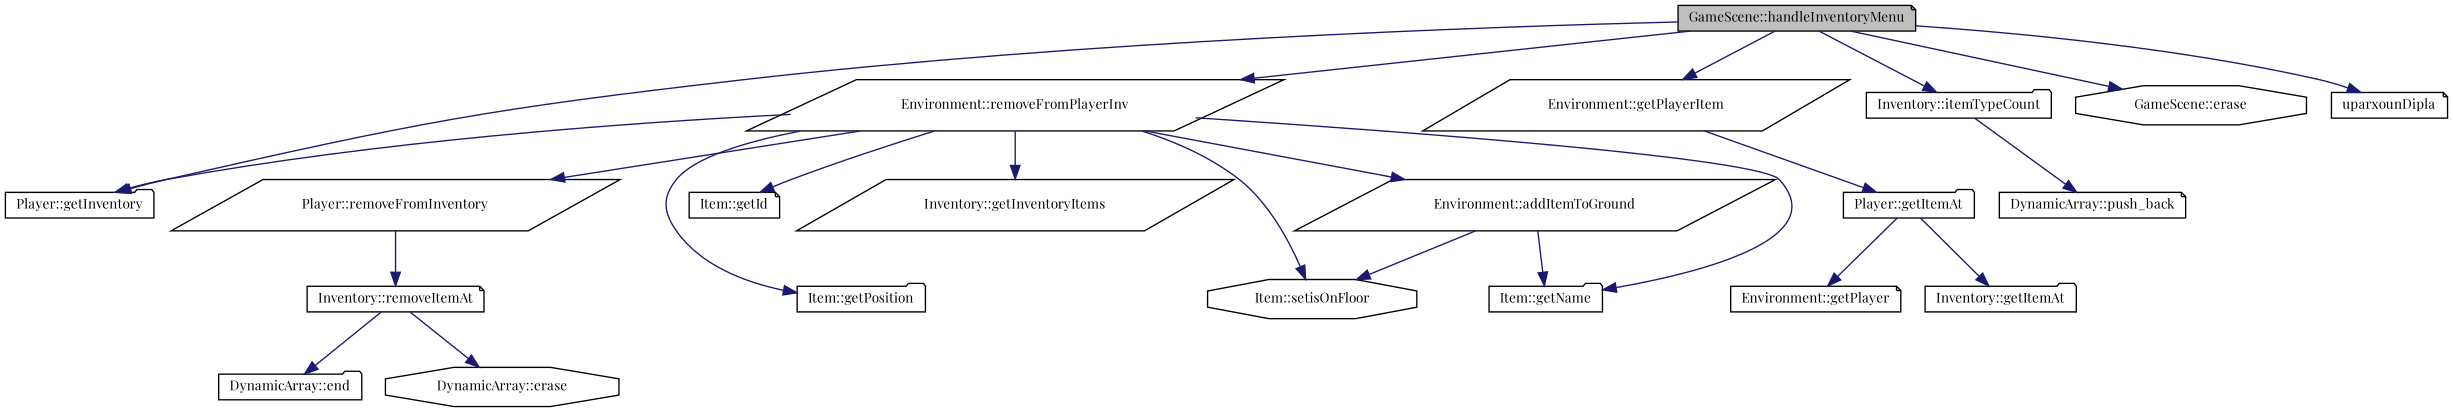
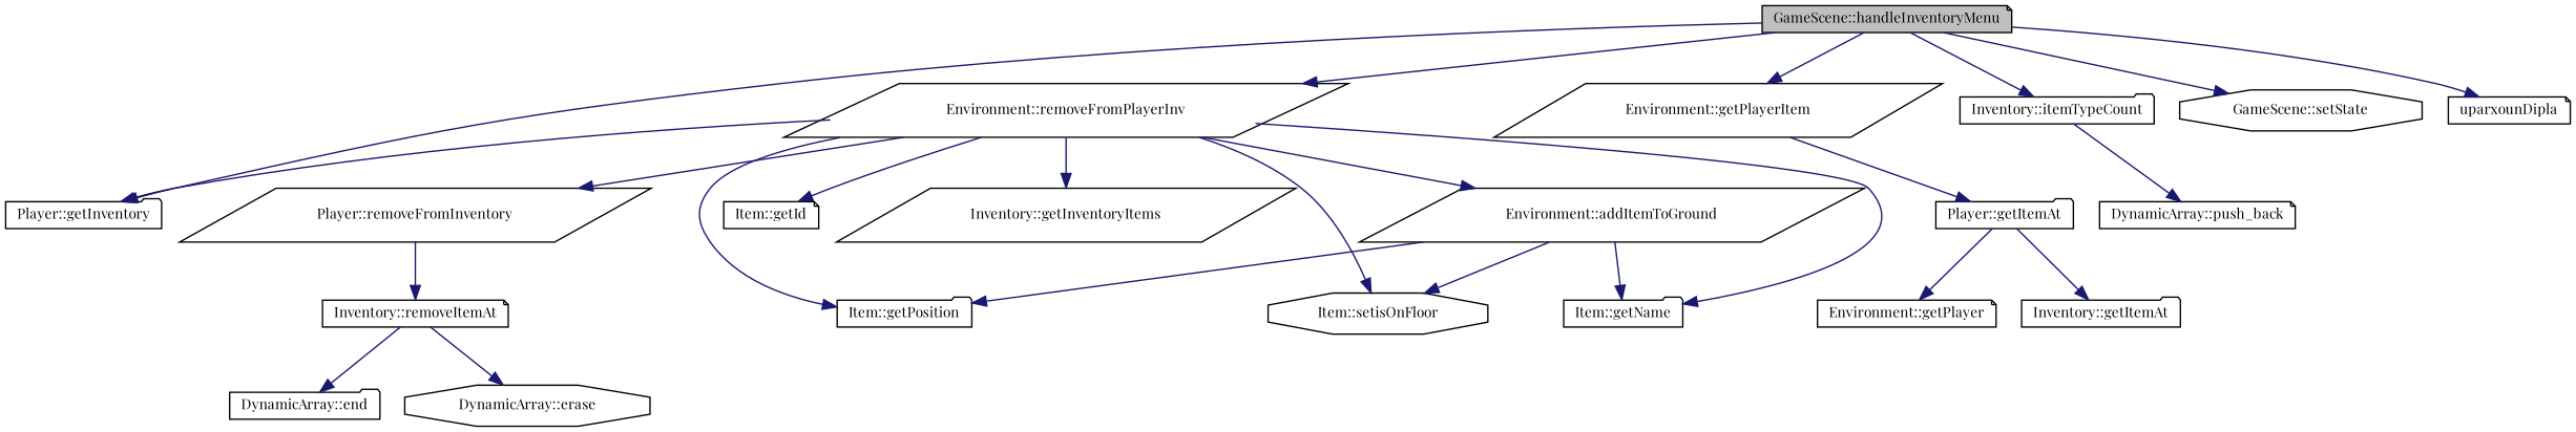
  digraph {
    fontname="Playfair Display"
    rankdir=TB
    node [color=black fillcolor=white fontname="Playfair Display" fontsize=10 shape=folder style=filled]
    edge [color=midnightblue fontname="Playfair Display" fontsize=10 labelfontname=Helvetica labelfontsize=10 style=solid]
    n1 [fillcolor=grey75 fontcolor=black height=0.2 label="GameScene::handleInventoryMenu" shape=note width=0.4]
    n2 [height=0.2 label="Player::getInventory" width=0.4]
    n3 [height=0.2 label="Environment::getPlayerItem" shape=parallelogram width=0.4]
    n4 [height=0.2 label="Inventory::itemTypeCount" width=0.4]
    n5 [height=0.2 label="Environment::removeFromPlayerInv" shape=parallelogram width=0.4]
-   n6 [height=0.2 label="GameScene::erase" shape=octagon width=0.4]
+   n6 [height=0.2 label="GameScene::setState" shape=octagon width=0.4]
    n7 [height=0.2 label=uparxounDipla shape=note width=0.4]
    n8 [height=0.2 label="Environment::getPlayer" shape=note width=0.4]
    n9 [height=0.2 label="Player::getItemAt" width=0.4]
    n10 [height=0.2 label="DynamicArray::push_back" shape=note width=0.4]
    n11 [height=0.2 label="Environment::addItemToGround" shape=parallelogram width=0.4]
    n12 [height=0.2 label="Item::getName" width=0.4]
    n13 [height=0.2 label="Item::getPosition" width=0.4]
    n14 [height=0.2 label="Item::setisOnFloor" shape=octagon width=0.4]
    n15 [height=0.2 label="Item::getId" shape=note width=0.4]
    n16 [height=0.2 label="Inventory::getInventoryItems" shape=parallelogram width=0.4]
    n17 [height=0.2 label="Player::removeFromInventory" shape=parallelogram width=0.4]
    n18 [height=0.2 label="Inventory::getItemAt" width=0.4]
    n19 [height=0.2 label="Inventory::removeItemAt" shape=note width=0.4]
    n20 [height=0.2 label="DynamicArray::end" width=0.4]
    n21 [height=0.2 label="DynamicArray::erase" shape=octagon width=0.4]
    n1 -> n2
    n1 -> n3
    n1 -> n4
    n1 -> n5
    n1 -> n6
    n1 -> n7
    n3 -> n9
    n4 -> n10
    n5 -> n2
    n5 -> n11
    n5 -> n12
    n5 -> n13
    n5 -> n14
    n5 -> n15
    n5 -> n16
    n5 -> n17
    n9 -> n8
    n9 -> n18
    n11 -> n12
+   n11 -> n13
    n11 -> n14
    n17 -> n19
    n19 -> n20
    n19 -> n21
  }
